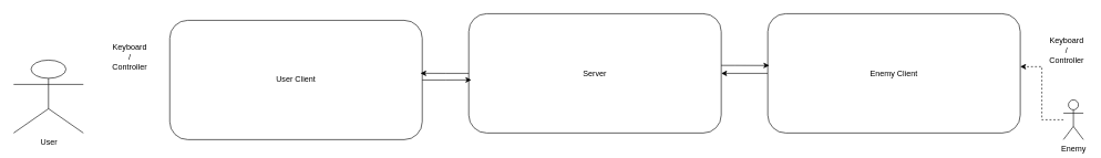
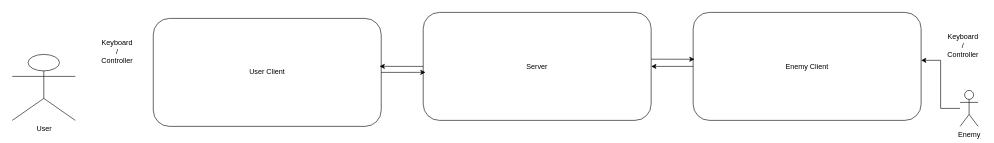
  <mxCell id="0" />
  <mxCell id="1" parent="0" />
  <mxCell id="2" value="User Client" style="rounded=1;whiteSpace=wrap;html=1;" vertex="1" parent="1"><mxGeometry x="255" y="30" width="380" height="180" as="geometry" /></mxCell>
  <mxCell id="3" style="edgeStyle=orthogonalEdgeStyle;rounded=0;orthogonalLoop=1;jettySize=auto;html=1;entryX=1;entryY=0.5;entryDx=0;entryDy=0;" edge="1" parent="1" source="4" target="5"><mxGeometry relative="1" as="geometry" /></mxCell>
  <mxCell id="4" value="Enemy Client" style="rounded=1;whiteSpace=wrap;html=1;" vertex="1" parent="1"><mxGeometry x="1155" y="20" width="380" height="180" as="geometry" /></mxCell>
  <mxCell id="5" value="Server" style="rounded=1;whiteSpace=wrap;html=1;" vertex="1" parent="1"><mxGeometry x="705" y="20" width="380" height="180" as="geometry" /></mxCell>
  <mxCell id="6" style="edgeStyle=orthogonalEdgeStyle;rounded=0;orthogonalLoop=1;jettySize=auto;html=1;entryX=0.01;entryY=0.555;entryDx=0;entryDy=0;entryPerimeter=0;" edge="1" parent="1" source="2" target="5"><mxGeometry relative="1" as="geometry" /></mxCell>
  <mxCell id="7" style="edgeStyle=orthogonalEdgeStyle;rounded=0;orthogonalLoop=1;jettySize=auto;html=1;entryX=0.993;entryY=0.444;entryDx=0;entryDy=0;entryPerimeter=0;" edge="1" parent="1" source="5" target="2"><mxGeometry relative="1" as="geometry" /></mxCell>
  <mxCell id="8" style="edgeStyle=orthogonalEdgeStyle;rounded=0;orthogonalLoop=1;jettySize=auto;html=1;entryX=0.006;entryY=0.434;entryDx=0;entryDy=0;entryPerimeter=0;" edge="1" parent="1" source="5" target="4"><mxGeometry relative="1" as="geometry"><Array as="points"><mxPoint x="1105" y="98" /><mxPoint x="1105" y="98" /></Array></mxGeometry></mxCell>
  <mxCell id="9" value="&lt;div&gt;User&lt;/div&gt;&lt;div&gt;&lt;br&gt;&lt;/div&gt;" style="shape=umlActor;verticalLabelPosition=bottom;verticalAlign=top;html=1;outlineConnect=0;" vertex="1" parent="1"><mxGeometry x="20" y="90" width="105" height="110" as="geometry" /></mxCell>
  <mxCell id="10" value="Enemy" style="shape=umlActor;verticalLabelPosition=bottom;verticalAlign=top;html=1;outlineConnect=0;" vertex="1" parent="1"><mxGeometry x="1600" y="150" width="30" height="60" as="geometry" /></mxCell>
- <mxCell id="11" style="edgeStyle=orthogonalEdgeStyle;rounded=0;orthogonalLoop=1;jettySize=auto;html=1;entryX=1;entryY=0.444;entryDx=0;entryDy=0;entryPerimeter=0;dashed=1;" edge="1" parent="1" source="10" target="4"><mxGeometry relative="1" as="geometry" /></mxCell>
+ <mxCell id="11" style="edgeStyle=orthogonalEdgeStyle;rounded=0;orthogonalLoop=1;jettySize=auto;html=1;entryX=1;entryY=0.444;entryDx=0;entryDy=0;entryPerimeter=0;" edge="1" parent="1" source="10" target="4"><mxGeometry relative="1" as="geometry" /></mxCell>
  <mxCell id="12" value="Keyboard / Controller" style="text;html=1;align=center;verticalAlign=middle;whiteSpace=wrap;rounded=0;" vertex="1" parent="1"><mxGeometry x="1575" y="60" width="60" height="30" as="geometry" /></mxCell>
  <mxCell id="13" value="Keyboard / Controller" style="text;html=1;align=center;verticalAlign=middle;whiteSpace=wrap;rounded=0;" vertex="1" parent="1"><mxGeometry x="165" y="70" width="60" height="30" as="geometry" /></mxCell>
